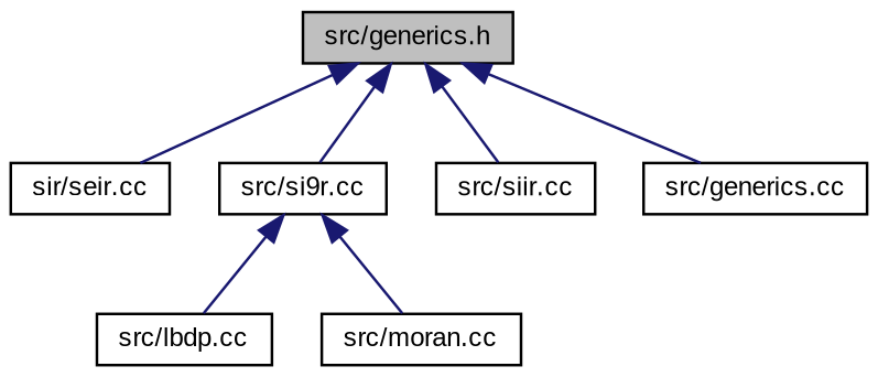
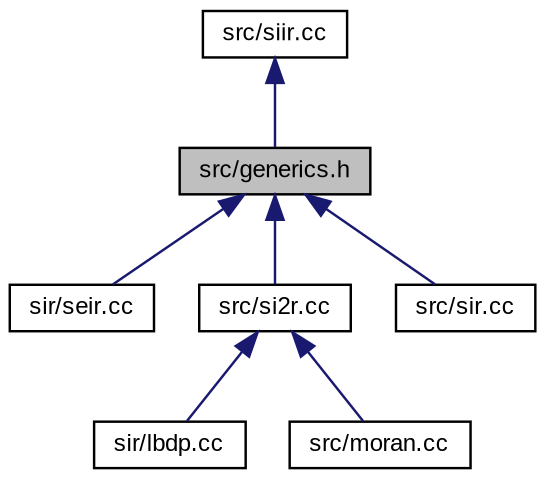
  digraph {
    fontname="Liberation Sans"
    node [color=black fillcolor=white fontname="Liberation Sans" fontsize=10 shape=record style=filled]
    edge [color=midnightblue dir=back fontname="Liberation Sans" fontsize=10 labelfontname=Helvetica labelfontsize=10 style=solid]
    n1 [fillcolor=grey75 fontcolor=black height=0.2 label="src/generics.h" width=0.4]
    n2 [height=0.2 label="sir/seir.cc" width=0.4]
-   n3 [height=0.2 label="src/si9r.cc" width=0.4]
+   n3 [height=0.2 label="src/si2r.cc" width=0.4]
    n4 [height=0.2 label="src/siir.cc" width=0.4]
-   n5 [height=0.2 label="src/generics.cc" width=0.4]
-   n6 [height=0.2 label="src/lbdp.cc" width=0.4]
+   n5 [height=0.2 label="src/sir.cc" width=0.4]
+   n6 [height=0.2 label="sir/lbdp.cc" width=0.4]
    n7 [height=0.2 label="src/moran.cc" width=0.4]
    n1 -> n2
    n1 -> n3
-   n1 -> n4
+   n4 -> n1
    n1 -> n5
    n3 -> n6
    n3 -> n7
  }
